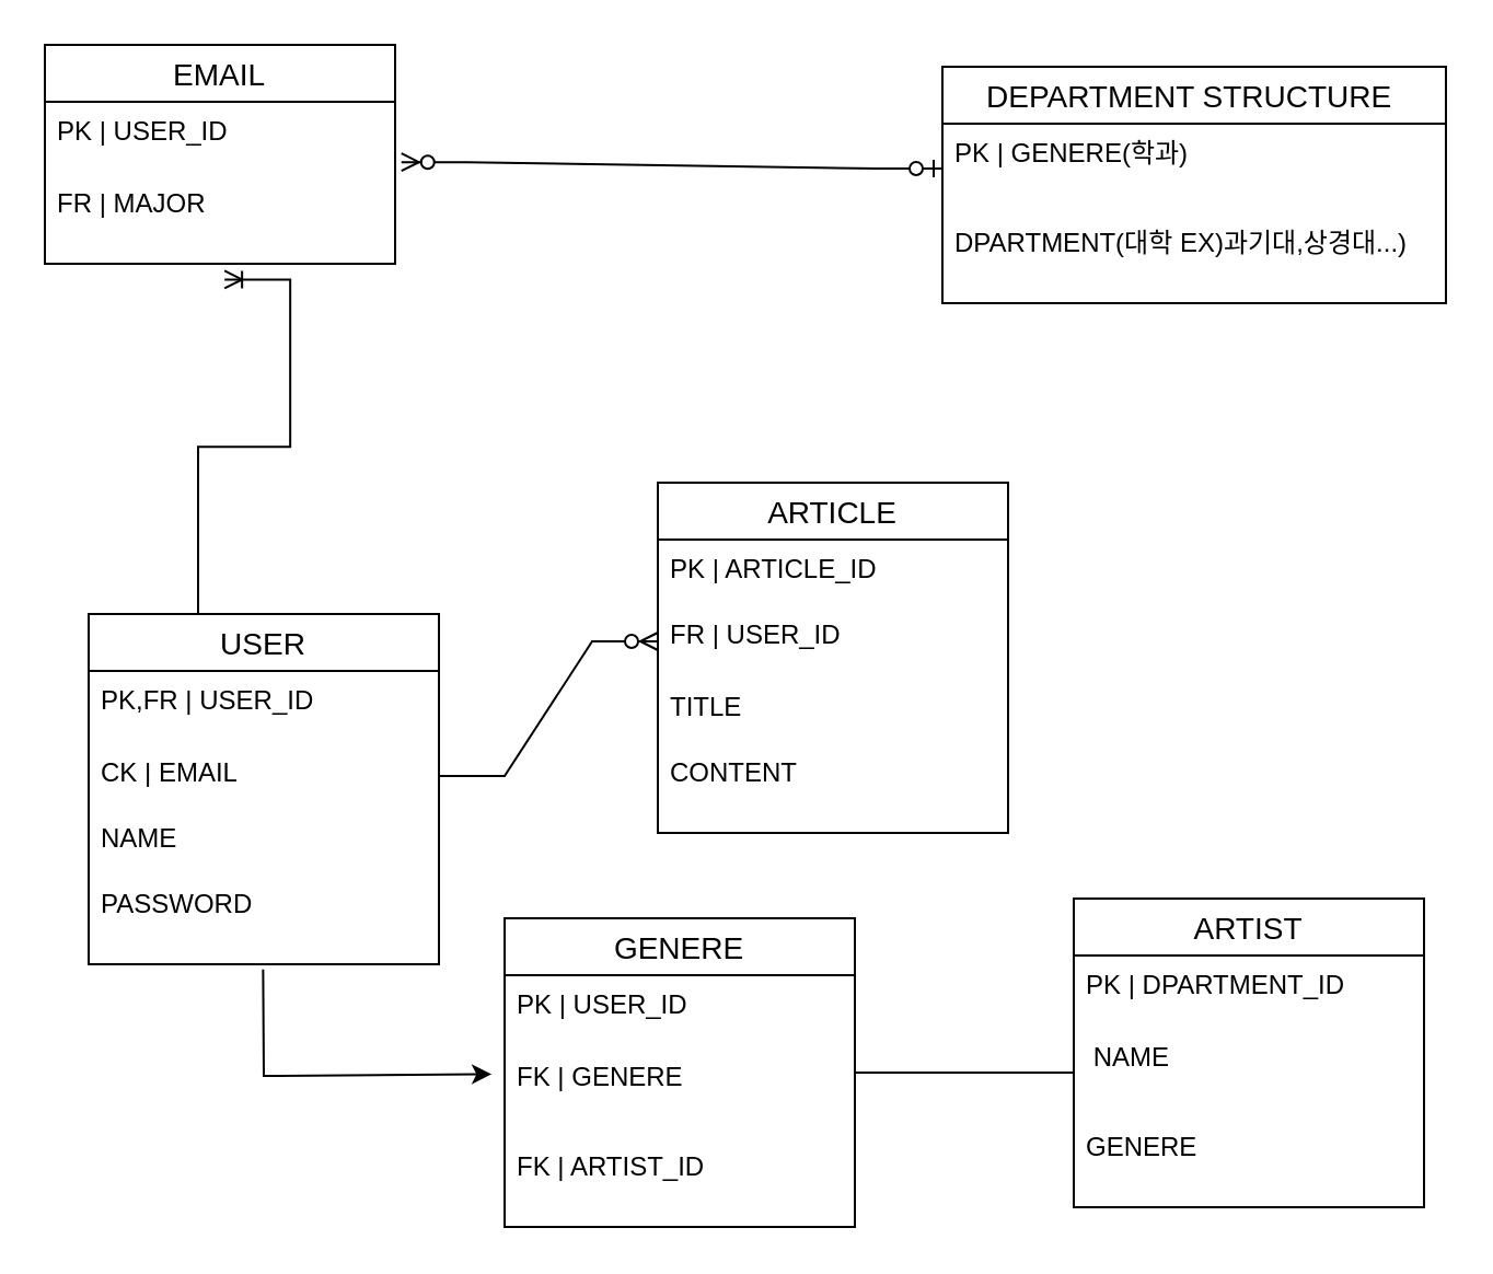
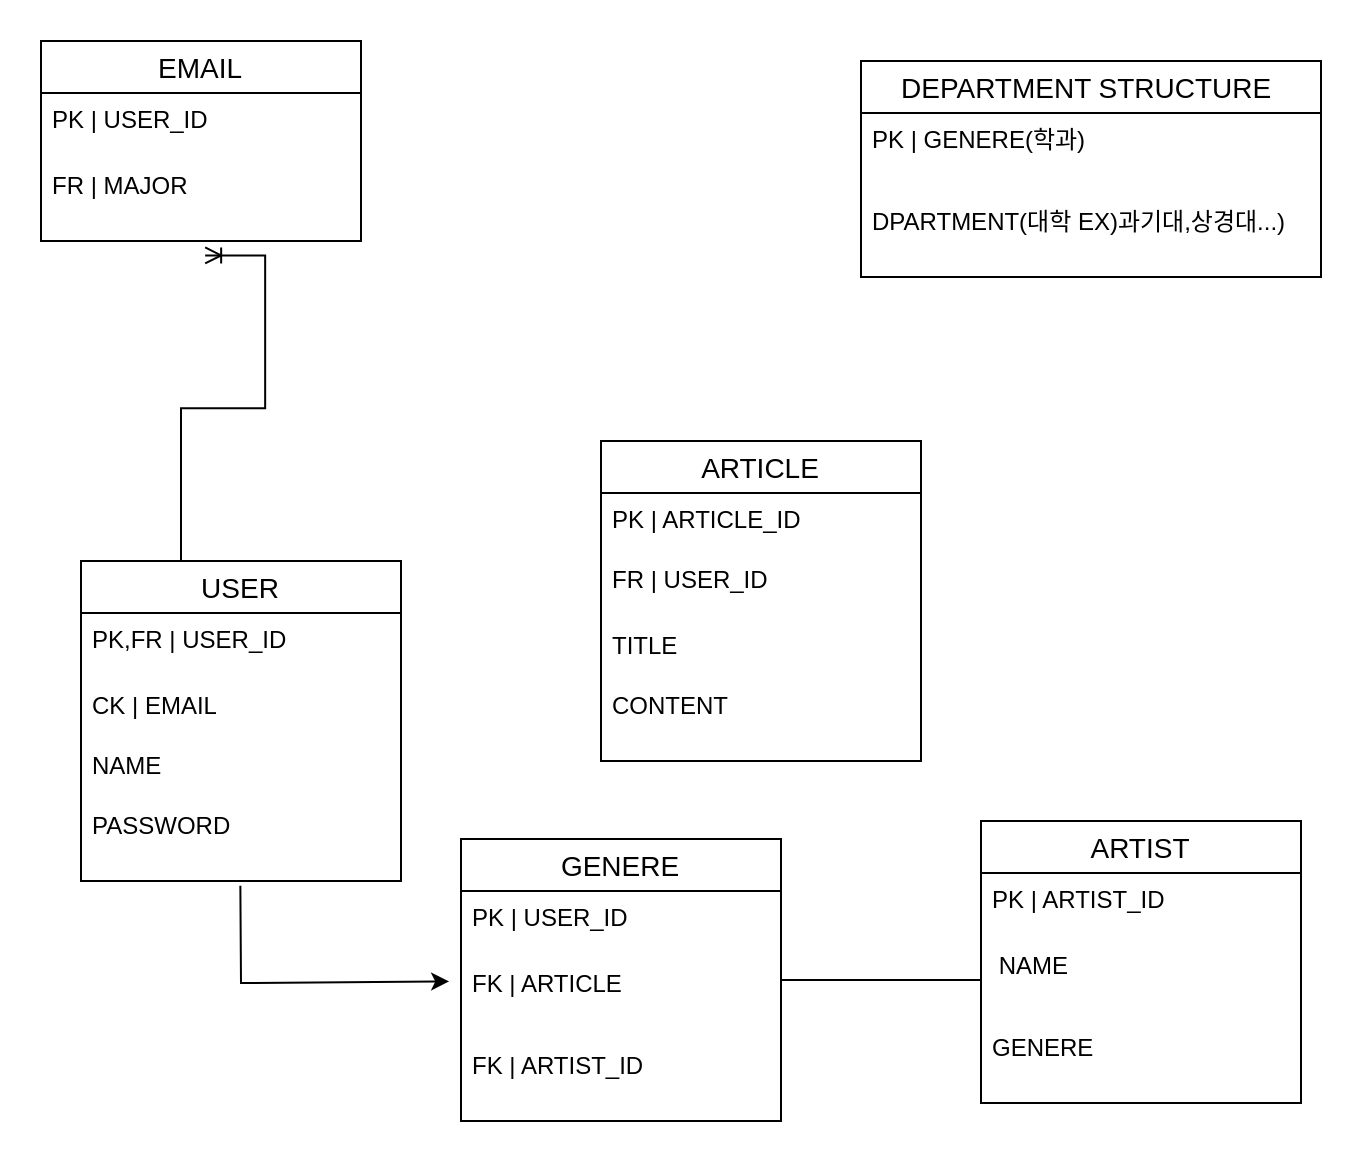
  <mxCell id="0" />
  <mxCell id="1" parent="0" />
  <mxCell id="2" value="USER" style="swimlane;fontStyle=0;childLayout=stackLayout;horizontal=1;startSize=26;horizontalStack=0;resizeParent=1;resizeParentMax=0;resizeLast=0;collapsible=1;marginBottom=0;align=center;fontSize=14;" parent="1" vertex="1"><mxGeometry x="40" y="280" width="160" height="160" as="geometry" /></mxCell>
  <mxCell id="3" value="PK,FR | USER_ID" style="text;strokeColor=none;fillColor=none;spacingLeft=4;spacingRight=4;overflow=hidden;rotatable=0;points=[[0,0.5],[1,0.5]];portConstraint=eastwest;fontSize=12;whiteSpace=wrap;html=1;" parent="2" vertex="1"><mxGeometry y="26" width="160" height="33" as="geometry" /></mxCell>
  <mxCell id="4" value="CK | EMAIL" style="text;strokeColor=none;fillColor=none;spacingLeft=4;spacingRight=4;overflow=hidden;rotatable=0;points=[[0,0.5],[1,0.5]];portConstraint=eastwest;fontSize=12;whiteSpace=wrap;html=1;" parent="2" vertex="1"><mxGeometry y="59" width="160" height="30" as="geometry" /></mxCell>
  <mxCell id="5" value="NAME" style="text;strokeColor=none;fillColor=none;spacingLeft=4;spacingRight=4;overflow=hidden;rotatable=0;points=[[0,0.5],[1,0.5]];portConstraint=eastwest;fontSize=12;whiteSpace=wrap;html=1;" parent="2" vertex="1"><mxGeometry y="89" width="160" height="30" as="geometry" /></mxCell>
  <mxCell id="6" value="PASSWORD" style="text;strokeColor=none;fillColor=none;spacingLeft=4;spacingRight=4;overflow=hidden;rotatable=0;points=[[0,0.5],[1,0.5]];portConstraint=eastwest;fontSize=12;whiteSpace=wrap;html=1;" parent="2" vertex="1"><mxGeometry y="119" width="160" height="41" as="geometry" /></mxCell>
  <mxCell id="7" value="ARTICLE" style="swimlane;fontStyle=0;childLayout=stackLayout;horizontal=1;startSize=26;horizontalStack=0;resizeParent=1;resizeParentMax=0;resizeLast=0;collapsible=1;marginBottom=0;align=center;fontSize=14;" parent="1" vertex="1"><mxGeometry x="300" y="220" width="160" height="160" as="geometry" /></mxCell>
  <mxCell id="8" value="PK | ARTICLE_ID" style="text;strokeColor=none;fillColor=none;spacingLeft=4;spacingRight=4;overflow=hidden;rotatable=0;points=[[0,0.5],[1,0.5]];portConstraint=eastwest;fontSize=12;whiteSpace=wrap;html=1;" parent="7" vertex="1"><mxGeometry y="26" width="160" height="30" as="geometry" /></mxCell>
  <mxCell id="9" value="FR | USER_ID" style="text;strokeColor=none;fillColor=none;spacingLeft=4;spacingRight=4;overflow=hidden;rotatable=0;points=[[0,0.5],[1,0.5]];portConstraint=eastwest;fontSize=12;whiteSpace=wrap;html=1;" parent="7" vertex="1"><mxGeometry y="56" width="160" height="33" as="geometry" /></mxCell>
  <mxCell id="10" value="TITLE" style="text;strokeColor=none;fillColor=none;spacingLeft=4;spacingRight=4;overflow=hidden;rotatable=0;points=[[0,0.5],[1,0.5]];portConstraint=eastwest;fontSize=12;whiteSpace=wrap;html=1;" parent="7" vertex="1"><mxGeometry y="89" width="160" height="30" as="geometry" /></mxCell>
  <mxCell id="11" value="CONTENT" style="text;strokeColor=none;fillColor=none;spacingLeft=4;spacingRight=4;overflow=hidden;rotatable=0;points=[[0,0.5],[1,0.5]];portConstraint=eastwest;fontSize=12;whiteSpace=wrap;html=1;" parent="7" vertex="1"><mxGeometry y="119" width="160" height="41" as="geometry" /></mxCell>
  <mxCell id="12" value="EMAIL" style="swimlane;fontStyle=0;childLayout=stackLayout;horizontal=1;startSize=26;horizontalStack=0;resizeParent=1;resizeParentMax=0;resizeLast=0;collapsible=1;marginBottom=0;align=center;fontSize=14;" parent="1" vertex="1"><mxGeometry x="20" y="20" width="160" height="100" as="geometry" /></mxCell>
  <mxCell id="13" value="PK | USER_ID" style="text;strokeColor=none;fillColor=none;spacingLeft=4;spacingRight=4;overflow=hidden;rotatable=0;points=[[0,0.5],[1,0.5]];portConstraint=eastwest;fontSize=12;whiteSpace=wrap;html=1;" parent="12" vertex="1"><mxGeometry y="26" width="160" height="33" as="geometry" /></mxCell>
  <mxCell id="14" value="FR | MAJOR" style="text;strokeColor=none;fillColor=none;spacingLeft=4;spacingRight=4;overflow=hidden;rotatable=0;points=[[0,0.5],[1,0.5]];portConstraint=eastwest;fontSize=12;whiteSpace=wrap;html=1;" parent="12" vertex="1"><mxGeometry y="59" width="160" height="41" as="geometry" /></mxCell>
  <mxCell id="15" value="DEPARTMENT STRUCTURE " style="swimlane;fontStyle=0;childLayout=stackLayout;horizontal=1;startSize=26;horizontalStack=0;resizeParent=1;resizeParentMax=0;resizeLast=0;collapsible=1;marginBottom=0;align=center;fontSize=14;" parent="1" vertex="1"><mxGeometry x="430" y="30" width="230" height="108" as="geometry" /></mxCell>
  <mxCell id="16" value="PK | GENERE(학과)" style="text;strokeColor=none;fillColor=none;spacingLeft=4;spacingRight=4;overflow=hidden;rotatable=0;points=[[0,0.5],[1,0.5]];portConstraint=eastwest;fontSize=12;whiteSpace=wrap;html=1;" parent="15" vertex="1"><mxGeometry y="26" width="230" height="41" as="geometry" /></mxCell>
  <mxCell id="17" value="DPARTMENT(대학 EX)과기대,상경대...)" style="text;strokeColor=none;fillColor=none;spacingLeft=4;spacingRight=4;overflow=hidden;rotatable=0;points=[[0,0.5],[1,0.5]];portConstraint=eastwest;fontSize=12;whiteSpace=wrap;html=1;" parent="15" vertex="1"><mxGeometry y="67" width="230" height="41" as="geometry" /></mxCell>
- <mxCell id="18" value="" style="edgeStyle=entityRelationEdgeStyle;fontSize=12;html=1;endArrow=ERzeroToMany;endFill=1;rounded=0;entryX=0;entryY=0.5;entryDx=0;entryDy=0;exitX=1;exitY=0.5;exitDx=0;exitDy=0;" parent="1" source="4" target="9" edge="1"><mxGeometry width="100" height="100" relative="1" as="geometry"><mxPoint x="50" y="220" as="sourcePoint" /><mxPoint x="150" y="120" as="targetPoint" /></mxGeometry></mxCell>
  <mxCell id="19" value="GENERE" style="swimlane;fontStyle=0;childLayout=stackLayout;horizontal=1;startSize=26;horizontalStack=0;resizeParent=1;resizeParentMax=0;resizeLast=0;collapsible=1;marginBottom=0;align=center;fontSize=14;" parent="1" vertex="1"><mxGeometry x="230" y="419" width="160" height="141" as="geometry" /></mxCell>
  <mxCell id="20" value="PK | USER_ID" style="text;strokeColor=none;fillColor=none;spacingLeft=4;spacingRight=4;overflow=hidden;rotatable=0;points=[[0,0.5],[1,0.5]];portConstraint=eastwest;fontSize=12;whiteSpace=wrap;html=1;" parent="19" vertex="1"><mxGeometry y="26" width="160" height="33" as="geometry" /></mxCell>
- <mxCell id="21" value="FK | GENERE" style="text;strokeColor=none;fillColor=none;spacingLeft=4;spacingRight=4;overflow=hidden;rotatable=0;points=[[0,0.5],[1,0.5]];portConstraint=eastwest;fontSize=12;whiteSpace=wrap;html=1;" parent="19" vertex="1"><mxGeometry y="59" width="160" height="41" as="geometry" /></mxCell>
+ <mxCell id="21" value="FK | ARTICLE" style="text;strokeColor=none;fillColor=none;spacingLeft=4;spacingRight=4;overflow=hidden;rotatable=0;points=[[0,0.5],[1,0.5]];portConstraint=eastwest;fontSize=12;whiteSpace=wrap;html=1;" parent="19" vertex="1"><mxGeometry y="59" width="160" height="41" as="geometry" /></mxCell>
  <mxCell id="22" value="FK | ARTIST_ID" style="text;strokeColor=none;fillColor=none;spacingLeft=4;spacingRight=4;overflow=hidden;rotatable=0;points=[[0,0.5],[1,0.5]];portConstraint=eastwest;fontSize=12;whiteSpace=wrap;html=1;" parent="19" vertex="1"><mxGeometry y="100" width="160" height="41" as="geometry" /></mxCell>
  <mxCell id="23" value="ARTIST" style="swimlane;fontStyle=0;childLayout=stackLayout;horizontal=1;startSize=26;horizontalStack=0;resizeParent=1;resizeParentMax=0;resizeLast=0;collapsible=1;marginBottom=0;align=center;fontSize=14;" parent="1" vertex="1"><mxGeometry x="490" y="410" width="160" height="141" as="geometry" /></mxCell>
- <mxCell id="24" value="PK | DPARTMENT_ID" style="text;strokeColor=none;fillColor=none;spacingLeft=4;spacingRight=4;overflow=hidden;rotatable=0;points=[[0,0.5],[1,0.5]];portConstraint=eastwest;fontSize=12;whiteSpace=wrap;html=1;" parent="23" vertex="1"><mxGeometry y="26" width="160" height="33" as="geometry" /></mxCell>
+ <mxCell id="24" value="PK | ARTIST_ID" style="text;strokeColor=none;fillColor=none;spacingLeft=4;spacingRight=4;overflow=hidden;rotatable=0;points=[[0,0.5],[1,0.5]];portConstraint=eastwest;fontSize=12;whiteSpace=wrap;html=1;" parent="23" vertex="1"><mxGeometry y="26" width="160" height="33" as="geometry" /></mxCell>
  <mxCell id="25" value="&amp;nbsp;NAME" style="text;strokeColor=none;fillColor=none;spacingLeft=4;spacingRight=4;overflow=hidden;rotatable=0;points=[[0,0.5],[1,0.5]];portConstraint=eastwest;fontSize=12;whiteSpace=wrap;html=1;" parent="23" vertex="1"><mxGeometry y="59" width="160" height="41" as="geometry" /></mxCell>
  <mxCell id="26" value="GENERE" style="text;strokeColor=none;fillColor=none;spacingLeft=4;spacingRight=4;overflow=hidden;rotatable=0;points=[[0,0.5],[1,0.5]];portConstraint=eastwest;fontSize=12;whiteSpace=wrap;html=1;" parent="23" vertex="1"><mxGeometry y="100" width="160" height="41" as="geometry" /></mxCell>
  <mxCell id="27" value="" style="endArrow=classic;html=1;rounded=0;exitX=0.498;exitY=1.059;exitDx=0;exitDy=0;exitPerimeter=0;entryX=-0.037;entryY=0.298;entryDx=0;entryDy=0;entryPerimeter=0;" edge="1" parent="1" source="6" target="21"><mxGeometry width="50" height="50" relative="1" as="geometry"><mxPoint x="240" y="440" as="sourcePoint" /><mxPoint x="290" y="390" as="targetPoint" /><Array as="points"><mxPoint x="120" y="491" /></Array></mxGeometry></mxCell>
  <mxCell id="28" value="" style="endArrow=none;html=1;rounded=0;entryX=0;entryY=0.5;entryDx=0;entryDy=0;exitX=1;exitY=0.5;exitDx=0;exitDy=0;" edge="1" parent="1" source="19" target="25"><mxGeometry width="50" height="50" relative="1" as="geometry"><mxPoint x="240" y="440" as="sourcePoint" /><mxPoint x="290" y="390" as="targetPoint" /></mxGeometry></mxCell>
- <mxCell id="29" value="" style="edgeStyle=entityRelationEdgeStyle;fontSize=12;html=1;endArrow=ERzeroToMany;startArrow=ERzeroToOne;rounded=0;entryX=1.018;entryY=-0.132;entryDx=0;entryDy=0;entryPerimeter=0;exitX=0;exitY=0.5;exitDx=0;exitDy=0;" edge="1" parent="1" source="16" target="14"><mxGeometry width="100" height="100" relative="1" as="geometry"><mxPoint x="310" y="280" as="sourcePoint" /><mxPoint x="410" y="180" as="targetPoint" /></mxGeometry></mxCell>
  <mxCell id="30" value="" style="edgeStyle=entityRelationEdgeStyle;fontSize=12;html=1;endArrow=ERoneToMany;rounded=0;entryX=0.513;entryY=1.176;entryDx=0;entryDy=0;entryPerimeter=0;exitX=0.5;exitY=0;exitDx=0;exitDy=0;" edge="1" parent="1" source="2" target="14"><mxGeometry width="100" height="100" relative="1" as="geometry"><mxPoint x="310" y="280" as="sourcePoint" /><mxPoint x="410" y="180" as="targetPoint" /><Array as="points"><mxPoint x="100" y="200" /><mxPoint x="102" y="200" /><mxPoint x="90" y="170" /></Array></mxGeometry></mxCell>
